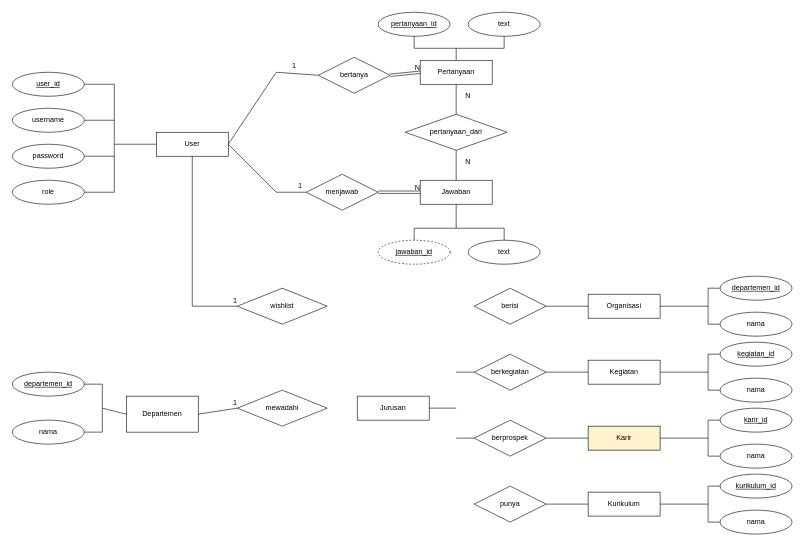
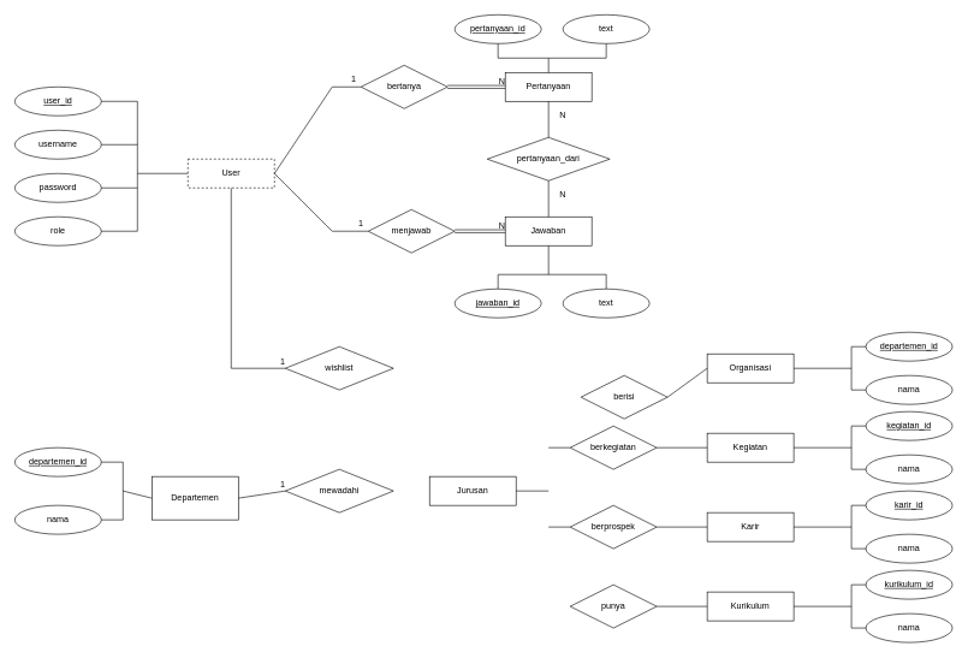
  <mxCell id="0" />
  <mxCell id="1" parent="0" />
- <mxCell id="2" value="User" style="rounded=0;whiteSpace=wrap;html=1;" vertex="1" parent="1"><mxGeometry x="260" y="220" width="120" height="40" as="geometry" /></mxCell>
+ <mxCell id="2" value="User" style="rounded=0;whiteSpace=wrap;html=1;dashed=1;" vertex="1" parent="1"><mxGeometry x="260" y="220" width="120" height="40" as="geometry" /></mxCell>
  <mxCell id="3" value="username" style="ellipse;whiteSpace=wrap;html=1;" vertex="1" parent="1"><mxGeometry x="20" y="180" width="120" height="40" as="geometry" /></mxCell>
  <mxCell id="4" value="role" style="ellipse;whiteSpace=wrap;html=1;" vertex="1" parent="1"><mxGeometry x="20" y="300" width="120" height="40" as="geometry" /></mxCell>
  <mxCell id="5" value="" style="endArrow=none;html=1;rounded=0;entryX=1;entryY=0.5;entryDx=0;entryDy=0;" edge="1" parent="1" target="4"><mxGeometry width="50" height="50" relative="1" as="geometry"><mxPoint x="190" y="140" as="sourcePoint" /><mxPoint x="430" y="200" as="targetPoint" /><Array as="points"><mxPoint x="190" y="320" /></Array></mxGeometry></mxCell>
  <mxCell id="6" value="" style="endArrow=none;html=1;rounded=0;entryX=1;entryY=0.5;entryDx=0;entryDy=0;" edge="1" parent="1" target="3"><mxGeometry width="50" height="50" relative="1" as="geometry"><mxPoint x="190" y="200" as="sourcePoint" /><mxPoint x="430" y="200" as="targetPoint" /></mxGeometry></mxCell>
  <mxCell id="7" value="" style="endArrow=none;html=1;rounded=0;entryX=0;entryY=0.5;entryDx=0;entryDy=0;" edge="1" parent="1" target="2"><mxGeometry width="50" height="50" relative="1" as="geometry"><mxPoint x="190" y="240" as="sourcePoint" /><mxPoint x="430" y="200" as="targetPoint" /></mxGeometry></mxCell>
- <mxCell id="8" value="bertanya" style="rhombus;whiteSpace=wrap;html=1;" vertex="1" parent="1"><mxGeometry x="530" y="95" width="120" height="60" as="geometry" /></mxCell>
+ <mxCell id="8" value="bertanya" style="rhombus;whiteSpace=wrap;html=1;" vertex="1" parent="1"><mxGeometry x="500" y="90" width="120" height="60" as="geometry" /></mxCell>
  <mxCell id="9" value="Pertanyaan" style="rounded=0;whiteSpace=wrap;html=1;" vertex="1" parent="1"><mxGeometry x="700" y="100" width="120" height="40" as="geometry" /></mxCell>
  <mxCell id="10" value="&lt;u&gt;user_id&lt;/u&gt;" style="ellipse;whiteSpace=wrap;html=1;" vertex="1" parent="1"><mxGeometry x="20" y="120" width="120" height="40" as="geometry" /></mxCell>
  <mxCell id="11" value="" style="endArrow=none;html=1;rounded=0;entryX=1;entryY=0.5;entryDx=0;entryDy=0;" edge="1" parent="1" target="10"><mxGeometry width="50" height="50" relative="1" as="geometry"><mxPoint x="190" y="140" as="sourcePoint" /><mxPoint x="140" y="79.66" as="targetPoint" /></mxGeometry></mxCell>
  <mxCell id="12" value="password" style="ellipse;whiteSpace=wrap;html=1;" vertex="1" parent="1"><mxGeometry x="20" y="240" width="120" height="40" as="geometry" /></mxCell>
  <mxCell id="13" value="" style="endArrow=none;html=1;rounded=0;exitX=1;exitY=0.5;exitDx=0;exitDy=0;" edge="1" parent="1" source="12"><mxGeometry width="50" height="50" relative="1" as="geometry"><mxPoint x="460" y="180" as="sourcePoint" /><mxPoint x="190" y="260" as="targetPoint" /></mxGeometry></mxCell>
  <mxCell id="14" value="" style="endArrow=none;html=1;rounded=0;exitX=1;exitY=0.5;exitDx=0;exitDy=0;entryX=0;entryY=0.5;entryDx=0;entryDy=0;" edge="1" parent="1" source="2" target="8"><mxGeometry width="50" height="50" relative="1" as="geometry"><mxPoint x="570" y="360" as="sourcePoint" /><mxPoint x="620" y="310" as="targetPoint" /><Array as="points"><mxPoint x="460" y="120" /></Array></mxGeometry></mxCell>
  <mxCell id="15" value="1" style="text;html=1;strokeColor=none;fillColor=none;align=center;verticalAlign=middle;whiteSpace=wrap;rounded=0;" vertex="1" parent="1"><mxGeometry x="480" y="100" width="20" height="20" as="geometry" /></mxCell>
  <mxCell id="16" value="menjawab" style="rhombus;whiteSpace=wrap;html=1;" vertex="1" parent="1"><mxGeometry x="510" y="290" width="120" height="60" as="geometry" /></mxCell>
  <mxCell id="17" value="" style="endArrow=none;html=1;rounded=0;entryX=0;entryY=0.5;entryDx=0;entryDy=0;exitX=1;exitY=0.5;exitDx=0;exitDy=0;" edge="1" parent="1" source="2" target="16"><mxGeometry width="50" height="50" relative="1" as="geometry"><mxPoint x="440" y="440" as="sourcePoint" /><mxPoint x="490" y="390" as="targetPoint" /><Array as="points"><mxPoint x="460" y="320" /></Array></mxGeometry></mxCell>
  <mxCell id="18" value="1" style="text;html=1;strokeColor=none;fillColor=none;align=center;verticalAlign=middle;whiteSpace=wrap;rounded=0;" vertex="1" parent="1"><mxGeometry x="490" y="300" width="20" height="20" as="geometry" /></mxCell>
  <mxCell id="19" value="Jawaban" style="rounded=0;whiteSpace=wrap;html=1;" vertex="1" parent="1"><mxGeometry x="700" y="300" width="120" height="40" as="geometry" /></mxCell>
  <mxCell id="20" value="&lt;u&gt;pertanyaan_id&lt;/u&gt;" style="ellipse;whiteSpace=wrap;html=1;" vertex="1" parent="1"><mxGeometry x="630" y="20" width="120" height="40" as="geometry" /></mxCell>
- <mxCell id="21" value="&lt;u&gt;jawaban_id&lt;/u&gt;" style="ellipse;whiteSpace=wrap;html=1;dashed=1;" vertex="1" parent="1"><mxGeometry x="630" y="400" width="120" height="40" as="geometry" /></mxCell>
+ <mxCell id="21" value="&lt;u&gt;jawaban_id&lt;/u&gt;" style="ellipse;whiteSpace=wrap;html=1;" vertex="1" parent="1"><mxGeometry x="630" y="400" width="120" height="40" as="geometry" /></mxCell>
  <mxCell id="22" value="text" style="ellipse;whiteSpace=wrap;html=1;" vertex="1" parent="1"><mxGeometry x="780" y="20" width="120" height="40" as="geometry" /></mxCell>
  <mxCell id="23" value="text" style="ellipse;whiteSpace=wrap;html=1;" vertex="1" parent="1"><mxGeometry x="780" y="400" width="120" height="40" as="geometry" /></mxCell>
  <mxCell id="24" value="" style="endArrow=none;html=1;rounded=0;entryX=0.5;entryY=0;entryDx=0;entryDy=0;exitX=0.5;exitY=0;exitDx=0;exitDy=0;" edge="1" parent="1" source="21" target="23"><mxGeometry width="50" height="50" relative="1" as="geometry"><mxPoint x="620" y="380" as="sourcePoint" /><mxPoint x="670" y="330" as="targetPoint" /><Array as="points"><mxPoint x="690" y="380" /><mxPoint x="840" y="380" /></Array></mxGeometry></mxCell>
  <mxCell id="25" value="" style="endArrow=none;html=1;rounded=0;exitX=0.5;exitY=1;exitDx=0;exitDy=0;" edge="1" parent="1" source="22" target="20"><mxGeometry width="50" height="50" relative="1" as="geometry"><mxPoint x="620" y="380" as="sourcePoint" /><mxPoint x="670" y="330" as="targetPoint" /><Array as="points"><mxPoint x="840" y="80" /><mxPoint x="690" y="80" /></Array></mxGeometry></mxCell>
  <mxCell id="26" value="" style="endArrow=none;html=1;rounded=0;entryX=0.5;entryY=1;entryDx=0;entryDy=0;" edge="1" parent="1" target="19"><mxGeometry width="50" height="50" relative="1" as="geometry"><mxPoint x="760" y="380" as="sourcePoint" /><mxPoint x="670" y="330" as="targetPoint" /></mxGeometry></mxCell>
  <mxCell id="27" value="pertanyaan_dari" style="rhombus;whiteSpace=wrap;html=1;" vertex="1" parent="1"><mxGeometry x="675" y="190" width="170" height="60" as="geometry" /></mxCell>
  <mxCell id="28" value="" style="endArrow=none;html=1;rounded=0;entryX=0.5;entryY=1;entryDx=0;entryDy=0;exitX=0.5;exitY=0;exitDx=0;exitDy=0;" edge="1" parent="1" source="27" target="9"><mxGeometry width="50" height="50" relative="1" as="geometry"><mxPoint x="750" y="270" as="sourcePoint" /><mxPoint x="800" y="220" as="targetPoint" /></mxGeometry></mxCell>
  <mxCell id="29" value="" style="endArrow=none;html=1;rounded=0;entryX=0.5;entryY=1;entryDx=0;entryDy=0;exitX=0.5;exitY=0;exitDx=0;exitDy=0;" edge="1" parent="1" source="19" target="27"><mxGeometry width="50" height="50" relative="1" as="geometry"><mxPoint x="750" y="270" as="sourcePoint" /><mxPoint x="800" y="220" as="targetPoint" /></mxGeometry></mxCell>
  <mxCell id="30" value="N" style="text;html=1;strokeColor=none;fillColor=none;align=center;verticalAlign=middle;whiteSpace=wrap;rounded=0;" vertex="1" parent="1"><mxGeometry x="770" y="150" width="20" height="20" as="geometry" /></mxCell>
  <mxCell id="31" value="N" style="text;html=1;strokeColor=none;fillColor=none;align=center;verticalAlign=middle;whiteSpace=wrap;rounded=0;" vertex="1" parent="1"><mxGeometry x="770" y="260" width="20" height="20" as="geometry" /></mxCell>
  <mxCell id="32" value="Departemen" style="rounded=0;whiteSpace=wrap;html=1;" vertex="1" parent="1"><mxGeometry x="210" y="660" width="120" height="60" as="geometry" /></mxCell>
  <mxCell id="33" value="&lt;u&gt;departemen_id&lt;/u&gt;" style="ellipse;whiteSpace=wrap;html=1;" vertex="1" parent="1"><mxGeometry x="20" y="620" width="120" height="40" as="geometry" /></mxCell>
  <mxCell id="34" value="nama" style="ellipse;whiteSpace=wrap;html=1;" vertex="1" parent="1"><mxGeometry x="20" y="700" width="120" height="40" as="geometry" /></mxCell>
  <mxCell id="35" value="" style="endArrow=none;html=1;rounded=0;entryX=1;entryY=0.5;entryDx=0;entryDy=0;exitX=1;exitY=0.5;exitDx=0;exitDy=0;" edge="1" parent="1" source="34" target="33"><mxGeometry width="50" height="50" relative="1" as="geometry"><mxPoint x="100" y="590" as="sourcePoint" /><mxPoint x="150" y="540" as="targetPoint" /><Array as="points"><mxPoint x="170" y="720" /><mxPoint x="170" y="640" /></Array></mxGeometry></mxCell>
  <mxCell id="36" value="" style="endArrow=none;html=1;rounded=0;entryX=0;entryY=0.5;entryDx=0;entryDy=0;" edge="1" parent="1" target="32"><mxGeometry width="50" height="50" relative="1" as="geometry"><mxPoint x="170" y="680" as="sourcePoint" /><mxPoint x="150" y="540" as="targetPoint" /></mxGeometry></mxCell>
- <mxCell id="37" value="berisi" style="rhombus;whiteSpace=wrap;html=1;" vertex="1" parent="1"><mxGeometry x="790" y="480" width="120" height="60" as="geometry" /></mxCell>
+ <mxCell id="37" value="berisi" style="rhombus;whiteSpace=wrap;html=1;" vertex="1" parent="1"><mxGeometry x="805" y="520" width="120" height="60" as="geometry" /></mxCell>
  <mxCell id="38" value="Jurusan" style="rounded=0;whiteSpace=wrap;html=1;" vertex="1" parent="1"><mxGeometry x="595" y="660" width="120" height="40" as="geometry" /></mxCell>
  <mxCell id="39" value="mewadahi" style="rhombus;whiteSpace=wrap;html=1;" vertex="1" parent="1"><mxGeometry x="395" y="650" width="150" height="60" as="geometry" /></mxCell>
  <mxCell id="40" value="Organisasi" style="rounded=0;whiteSpace=wrap;html=1;" vertex="1" parent="1"><mxGeometry x="980" y="490" width="120" height="40" as="geometry" /></mxCell>
  <mxCell id="41" value="berkegiatan" style="rhombus;whiteSpace=wrap;html=1;" vertex="1" parent="1"><mxGeometry x="790" y="590" width="120" height="60" as="geometry" /></mxCell>
  <mxCell id="42" value="Kegiatan" style="rounded=0;whiteSpace=wrap;html=1;" vertex="1" parent="1"><mxGeometry x="980" y="600" width="120" height="40" as="geometry" /></mxCell>
  <mxCell id="43" value="berprospek" style="rhombus;whiteSpace=wrap;html=1;" vertex="1" parent="1"><mxGeometry x="790" y="700" width="120" height="60" as="geometry" /></mxCell>
- <mxCell id="44" value="Karir" style="rounded=0;whiteSpace=wrap;html=1;fillColor=#fff2cc;" vertex="1" parent="1"><mxGeometry x="980" y="710" width="120" height="40" as="geometry" /></mxCell>
+ <mxCell id="44" value="Karir" style="rounded=0;whiteSpace=wrap;html=1;" vertex="1" parent="1"><mxGeometry x="980" y="710" width="120" height="40" as="geometry" /></mxCell>
  <mxCell id="45" value="punya" style="rhombus;whiteSpace=wrap;html=1;" vertex="1" parent="1"><mxGeometry x="790" y="810" width="120" height="60" as="geometry" /></mxCell>
  <mxCell id="46" value="Kurikulum" style="rounded=0;whiteSpace=wrap;html=1;" vertex="1" parent="1"><mxGeometry x="980" y="820" width="120" height="40" as="geometry" /></mxCell>
  <mxCell id="47" value="" style="endArrow=none;html=1;rounded=0;entryX=0.5;entryY=0;entryDx=0;entryDy=0;" edge="1" parent="1" target="9"><mxGeometry relative="1" as="geometry"><mxPoint x="760" y="80" as="sourcePoint" /><mxPoint x="730" y="570" as="targetPoint" /></mxGeometry></mxCell>
  <mxCell id="48" value="" style="shape=link;html=1;rounded=0;entryX=0;entryY=0.5;entryDx=0;entryDy=0;exitX=1;exitY=0.5;exitDx=0;exitDy=0;" edge="1" parent="1" source="8" target="9"><mxGeometry relative="1" as="geometry"><mxPoint x="570" y="570" as="sourcePoint" /><mxPoint x="730" y="570" as="targetPoint" /></mxGeometry></mxCell>
  <mxCell id="49" value="N" style="resizable=0;html=1;align=right;verticalAlign=bottom;" connectable="0" vertex="1" parent="48"><mxGeometry x="1" relative="1" as="geometry" /></mxCell>
  <mxCell id="50" value="" style="shape=link;html=1;rounded=0;exitX=1;exitY=0.5;exitDx=0;exitDy=0;entryX=0;entryY=0.5;entryDx=0;entryDy=0;" edge="1" parent="1" source="16" target="19"><mxGeometry relative="1" as="geometry"><mxPoint x="570" y="280" as="sourcePoint" /><mxPoint x="730" y="280" as="targetPoint" /></mxGeometry></mxCell>
  <mxCell id="51" value="N" style="resizable=0;html=1;align=right;verticalAlign=bottom;" connectable="0" vertex="1" parent="50"><mxGeometry x="1" relative="1" as="geometry" /></mxCell>
  <mxCell id="52" value="" style="endArrow=none;html=1;rounded=0;exitX=1;exitY=0.5;exitDx=0;exitDy=0;entryX=0;entryY=0.5;entryDx=0;entryDy=0;" edge="1" parent="1" source="32" target="39"><mxGeometry relative="1" as="geometry"><mxPoint x="340" y="660" as="sourcePoint" /><mxPoint x="500" y="660" as="targetPoint" /></mxGeometry></mxCell>
  <mxCell id="53" value="1" style="resizable=0;html=1;align=right;verticalAlign=bottom;" connectable="0" vertex="1" parent="52"><mxGeometry x="1" relative="1" as="geometry" /></mxCell>
  <mxCell id="54" value="" style="endArrow=none;html=1;rounded=0;entryX=0;entryY=0.5;entryDx=0;entryDy=0;" edge="1" parent="1" target="43"><mxGeometry relative="1" as="geometry"><mxPoint x="760" y="730" as="sourcePoint" /><mxPoint x="770" y="660" as="targetPoint" /></mxGeometry></mxCell>
  <mxCell id="55" value="" style="endArrow=none;html=1;rounded=0;entryX=0;entryY=0.5;entryDx=0;entryDy=0;" edge="1" parent="1" target="41"><mxGeometry relative="1" as="geometry"><mxPoint x="760" y="620" as="sourcePoint" /><mxPoint x="770" y="660" as="targetPoint" /></mxGeometry></mxCell>
  <mxCell id="56" value="" style="endArrow=none;html=1;rounded=0;exitX=1;exitY=0.5;exitDx=0;exitDy=0;" edge="1" parent="1" source="38"><mxGeometry relative="1" as="geometry"><mxPoint x="610" y="660" as="sourcePoint" /><mxPoint x="760" y="680" as="targetPoint" /></mxGeometry></mxCell>
  <mxCell id="57" value="" style="endArrow=none;html=1;rounded=0;entryX=0;entryY=0.5;entryDx=0;entryDy=0;exitX=1;exitY=0.5;exitDx=0;exitDy=0;" edge="1" parent="1" source="37" target="40"><mxGeometry relative="1" as="geometry"><mxPoint x="830" y="660" as="sourcePoint" /><mxPoint x="990" y="660" as="targetPoint" /></mxGeometry></mxCell>
  <mxCell id="58" value="" style="endArrow=none;html=1;rounded=0;entryX=0;entryY=0.5;entryDx=0;entryDy=0;exitX=1;exitY=0.5;exitDx=0;exitDy=0;" edge="1" parent="1" source="41" target="42"><mxGeometry relative="1" as="geometry"><mxPoint x="870" y="660" as="sourcePoint" /><mxPoint x="1030" y="660" as="targetPoint" /></mxGeometry></mxCell>
  <mxCell id="59" value="" style="endArrow=none;html=1;rounded=0;entryX=0;entryY=0.5;entryDx=0;entryDy=0;exitX=1;exitY=0.5;exitDx=0;exitDy=0;" edge="1" parent="1" source="43" target="44"><mxGeometry relative="1" as="geometry"><mxPoint x="870" y="660" as="sourcePoint" /><mxPoint x="1030" y="660" as="targetPoint" /></mxGeometry></mxCell>
  <mxCell id="60" value="" style="endArrow=none;html=1;rounded=0;exitX=1;exitY=0.5;exitDx=0;exitDy=0;entryX=0;entryY=0.5;entryDx=0;entryDy=0;" edge="1" parent="1" source="45" target="46"><mxGeometry relative="1" as="geometry"><mxPoint x="870" y="660" as="sourcePoint" /><mxPoint x="1030" y="660" as="targetPoint" /></mxGeometry></mxCell>
  <mxCell id="61" value="&lt;u&gt;departemen_id&lt;/u&gt;" style="ellipse;whiteSpace=wrap;html=1;" vertex="1" parent="1"><mxGeometry x="1200" y="460" width="120" height="40" as="geometry" /></mxCell>
  <mxCell id="62" value="nama" style="ellipse;whiteSpace=wrap;html=1;" vertex="1" parent="1"><mxGeometry x="1200" y="520" width="120" height="40" as="geometry" /></mxCell>
  <mxCell id="63" value="" style="endArrow=none;html=1;rounded=0;entryX=0;entryY=0.5;entryDx=0;entryDy=0;exitX=0;exitY=0.5;exitDx=0;exitDy=0;" edge="1" parent="1" source="62" target="61"><mxGeometry width="50" height="50" relative="1" as="geometry"><mxPoint x="1110" y="610" as="sourcePoint" /><mxPoint x="1180" y="430" as="targetPoint" /><Array as="points"><mxPoint x="1180" y="540" /><mxPoint x="1180" y="480" /></Array></mxGeometry></mxCell>
  <mxCell id="64" value="" style="endArrow=none;html=1;rounded=0;entryX=1;entryY=0.5;entryDx=0;entryDy=0;" edge="1" parent="1" target="40"><mxGeometry width="50" height="50" relative="1" as="geometry"><mxPoint x="1180" y="510" as="sourcePoint" /><mxPoint x="1170" y="560" as="targetPoint" /></mxGeometry></mxCell>
  <mxCell id="65" value="&lt;u&gt;kegiatan_id&lt;/u&gt;" style="ellipse;whiteSpace=wrap;html=1;" vertex="1" parent="1"><mxGeometry x="1200" y="570" width="120" height="40" as="geometry" /></mxCell>
  <mxCell id="66" value="nama" style="ellipse;whiteSpace=wrap;html=1;" vertex="1" parent="1"><mxGeometry x="1200" y="630" width="120" height="40" as="geometry" /></mxCell>
  <mxCell id="67" value="" style="endArrow=none;html=1;rounded=0;entryX=0;entryY=0.5;entryDx=0;entryDy=0;exitX=0;exitY=0.5;exitDx=0;exitDy=0;" edge="1" parent="1" source="66" target="65"><mxGeometry width="50" height="50" relative="1" as="geometry"><mxPoint x="1110" y="720" as="sourcePoint" /><mxPoint x="1180" y="540" as="targetPoint" /><Array as="points"><mxPoint x="1180" y="650" /><mxPoint x="1180" y="590" /></Array></mxGeometry></mxCell>
  <mxCell id="68" value="&lt;u&gt;karir_id&lt;/u&gt;" style="ellipse;whiteSpace=wrap;html=1;" vertex="1" parent="1"><mxGeometry x="1200" y="680" width="120" height="40" as="geometry" /></mxCell>
  <mxCell id="69" value="nama" style="ellipse;whiteSpace=wrap;html=1;" vertex="1" parent="1"><mxGeometry x="1200" y="740" width="120" height="40" as="geometry" /></mxCell>
  <mxCell id="70" value="" style="endArrow=none;html=1;rounded=0;entryX=0;entryY=0.5;entryDx=0;entryDy=0;exitX=0;exitY=0.5;exitDx=0;exitDy=0;" edge="1" parent="1" source="69" target="68"><mxGeometry width="50" height="50" relative="1" as="geometry"><mxPoint x="1110" y="830" as="sourcePoint" /><mxPoint x="1180" y="650" as="targetPoint" /><Array as="points"><mxPoint x="1180" y="760" /><mxPoint x="1180" y="700" /></Array></mxGeometry></mxCell>
  <mxCell id="71" value="&lt;u&gt;kurikulum_id&lt;/u&gt;" style="ellipse;whiteSpace=wrap;html=1;" vertex="1" parent="1"><mxGeometry x="1200" y="790" width="120" height="40" as="geometry" /></mxCell>
  <mxCell id="72" value="nama" style="ellipse;whiteSpace=wrap;html=1;" vertex="1" parent="1"><mxGeometry x="1200" y="850" width="120" height="40" as="geometry" /></mxCell>
  <mxCell id="73" value="" style="endArrow=none;html=1;rounded=0;entryX=0;entryY=0.5;entryDx=0;entryDy=0;exitX=0;exitY=0.5;exitDx=0;exitDy=0;" edge="1" parent="1" source="72" target="71"><mxGeometry width="50" height="50" relative="1" as="geometry"><mxPoint x="1110" y="940" as="sourcePoint" /><mxPoint x="1180" y="760" as="targetPoint" /><Array as="points"><mxPoint x="1180" y="870" /><mxPoint x="1180" y="810" /></Array></mxGeometry></mxCell>
  <mxCell id="74" value="" style="endArrow=none;html=1;rounded=0;exitX=1;exitY=0.5;exitDx=0;exitDy=0;" edge="1" parent="1" source="42"><mxGeometry width="50" height="50" relative="1" as="geometry"><mxPoint x="1170" y="670" as="sourcePoint" /><mxPoint x="1180" y="620" as="targetPoint" /></mxGeometry></mxCell>
  <mxCell id="75" value="" style="endArrow=none;html=1;rounded=0;exitX=1;exitY=0.5;exitDx=0;exitDy=0;" edge="1" parent="1" source="44"><mxGeometry width="50" height="50" relative="1" as="geometry"><mxPoint x="1170" y="670" as="sourcePoint" /><mxPoint x="1180" y="730" as="targetPoint" /></mxGeometry></mxCell>
  <mxCell id="76" value="" style="endArrow=none;html=1;rounded=0;exitX=1;exitY=0.5;exitDx=0;exitDy=0;" edge="1" parent="1" source="46"><mxGeometry width="50" height="50" relative="1" as="geometry"><mxPoint x="1170" y="670" as="sourcePoint" /><mxPoint x="1180" y="840" as="targetPoint" /></mxGeometry></mxCell>
  <mxCell id="77" value="wishlist" style="rhombus;whiteSpace=wrap;html=1;" vertex="1" parent="1"><mxGeometry x="395" y="480" width="150" height="60" as="geometry" /></mxCell>
  <mxCell id="78" value="" style="endArrow=none;html=1;rounded=0;exitX=0.5;exitY=1;exitDx=0;exitDy=0;entryX=0;entryY=0.5;entryDx=0;entryDy=0;" edge="1" parent="1" source="2" target="77"><mxGeometry relative="1" as="geometry"><mxPoint x="340" y="690" as="sourcePoint" /><mxPoint x="405" y="690" as="targetPoint" /><Array as="points"><mxPoint x="320" y="510" /></Array></mxGeometry></mxCell>
  <mxCell id="79" value="1" style="resizable=0;html=1;align=right;verticalAlign=bottom;" connectable="0" vertex="1" parent="78"><mxGeometry x="1" relative="1" as="geometry" /></mxCell>
